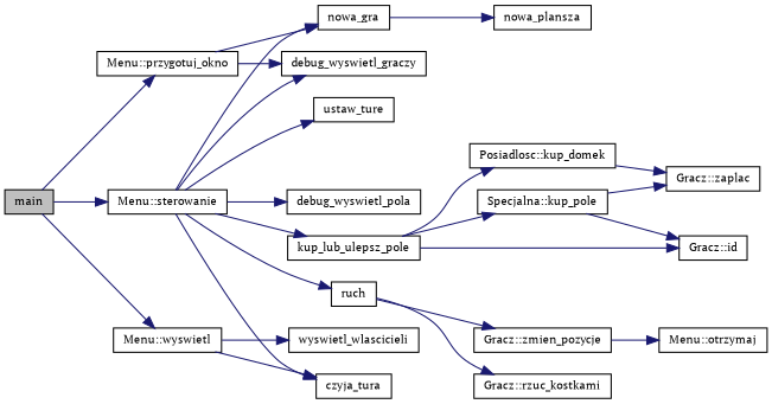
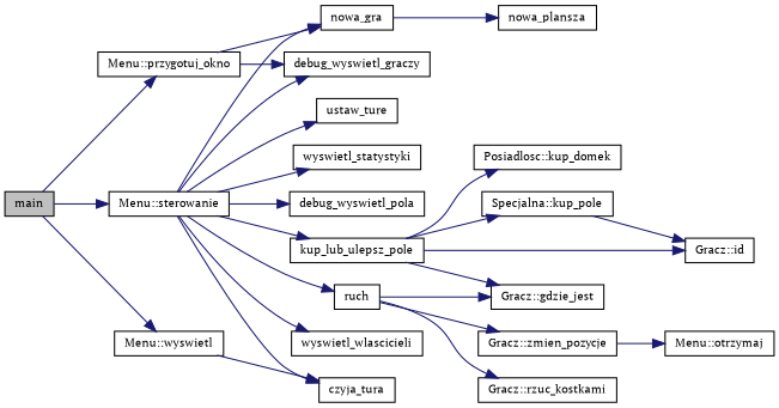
  digraph {
    fontname="PT Serif"
    rankdir=LR
    node [color=black fillcolor=white fontname="PT Serif" fontsize=10 shape=record style=filled]
    edge [color=midnightblue fontname="PT Serif" fontsize=10 labelfontname=Helvetica labelfontsize=10 style=solid]
    n1 [fillcolor=grey75 fontcolor=black height=0.2 label=main width=0.4]
    n2 [height=0.2 label="Menu::przygotuj_okno" width=0.4]
    n3 [height=0.2 label="Menu::sterowanie" width=0.4]
    n4 [height=0.2 label="Menu::wyswietl" width=0.4]
    n5 [height=0.2 label=debug_wyswietl_graczy width=0.4]
    n6 [height=0.2 label=nowa_gra width=0.4]
    n7 [height=0.2 label=czyja_tura width=0.4]
    n8 [height=0.2 label=debug_wyswietl_pola width=0.4]
    n9 [height=0.2 label=kup_lub_ulepsz_pole width=0.4]
    n10 [height=0.2 label=ruch width=0.4]
    n11 [height=0.2 label=ustaw_ture width=0.4]
+   n12 [height=0.2 label=wyswietl_statystyki width=0.4]
    n13 [height=0.2 label=wyswietl_wlascicieli width=0.4]
    n14 [height=0.2 label=nowa_plansza width=0.4]
+   n15 [height=0.2 label="Gracz::gdzie_jest" width=0.4]
    n16 [height=0.2 label="Gracz::id" width=0.4]
    n17 [height=0.2 label="Posiadlosc::kup_domek" width=0.4]
    n18 [height=0.2 label="Specjalna::kup_pole" width=0.4]
    n19 [height=0.2 label="Gracz::rzuc_kostkami" width=0.4]
    n20 [height=0.2 label="Gracz::zmien_pozycje" width=0.4]
-   n21 [height=0.2 label="Gracz::zaplac" width=0.4]
    n22 [height=0.2 label="Menu::otrzymaj" width=0.4]
    n1 -> n2
    n1 -> n3
    n1 -> n4
    n2 -> n5
    n2 -> n6
    n3 -> n5
    n3 -> n6
    n3 -> n7
    n3 -> n8
    n3 -> n9
    n3 -> n10
    n3 -> n11
+   n3 -> n12
    n4 -> n7
-   n4 -> n13
+   n3 -> n13
    n6 -> n14
+   n9 -> n15
    n9 -> n16
    n9 -> n17
    n9 -> n18
+   n10 -> n15
    n10 -> n19
    n10 -> n20
-   n17 -> n21
    n18 -> n16
-   n18 -> n21
    n20 -> n22
  }
